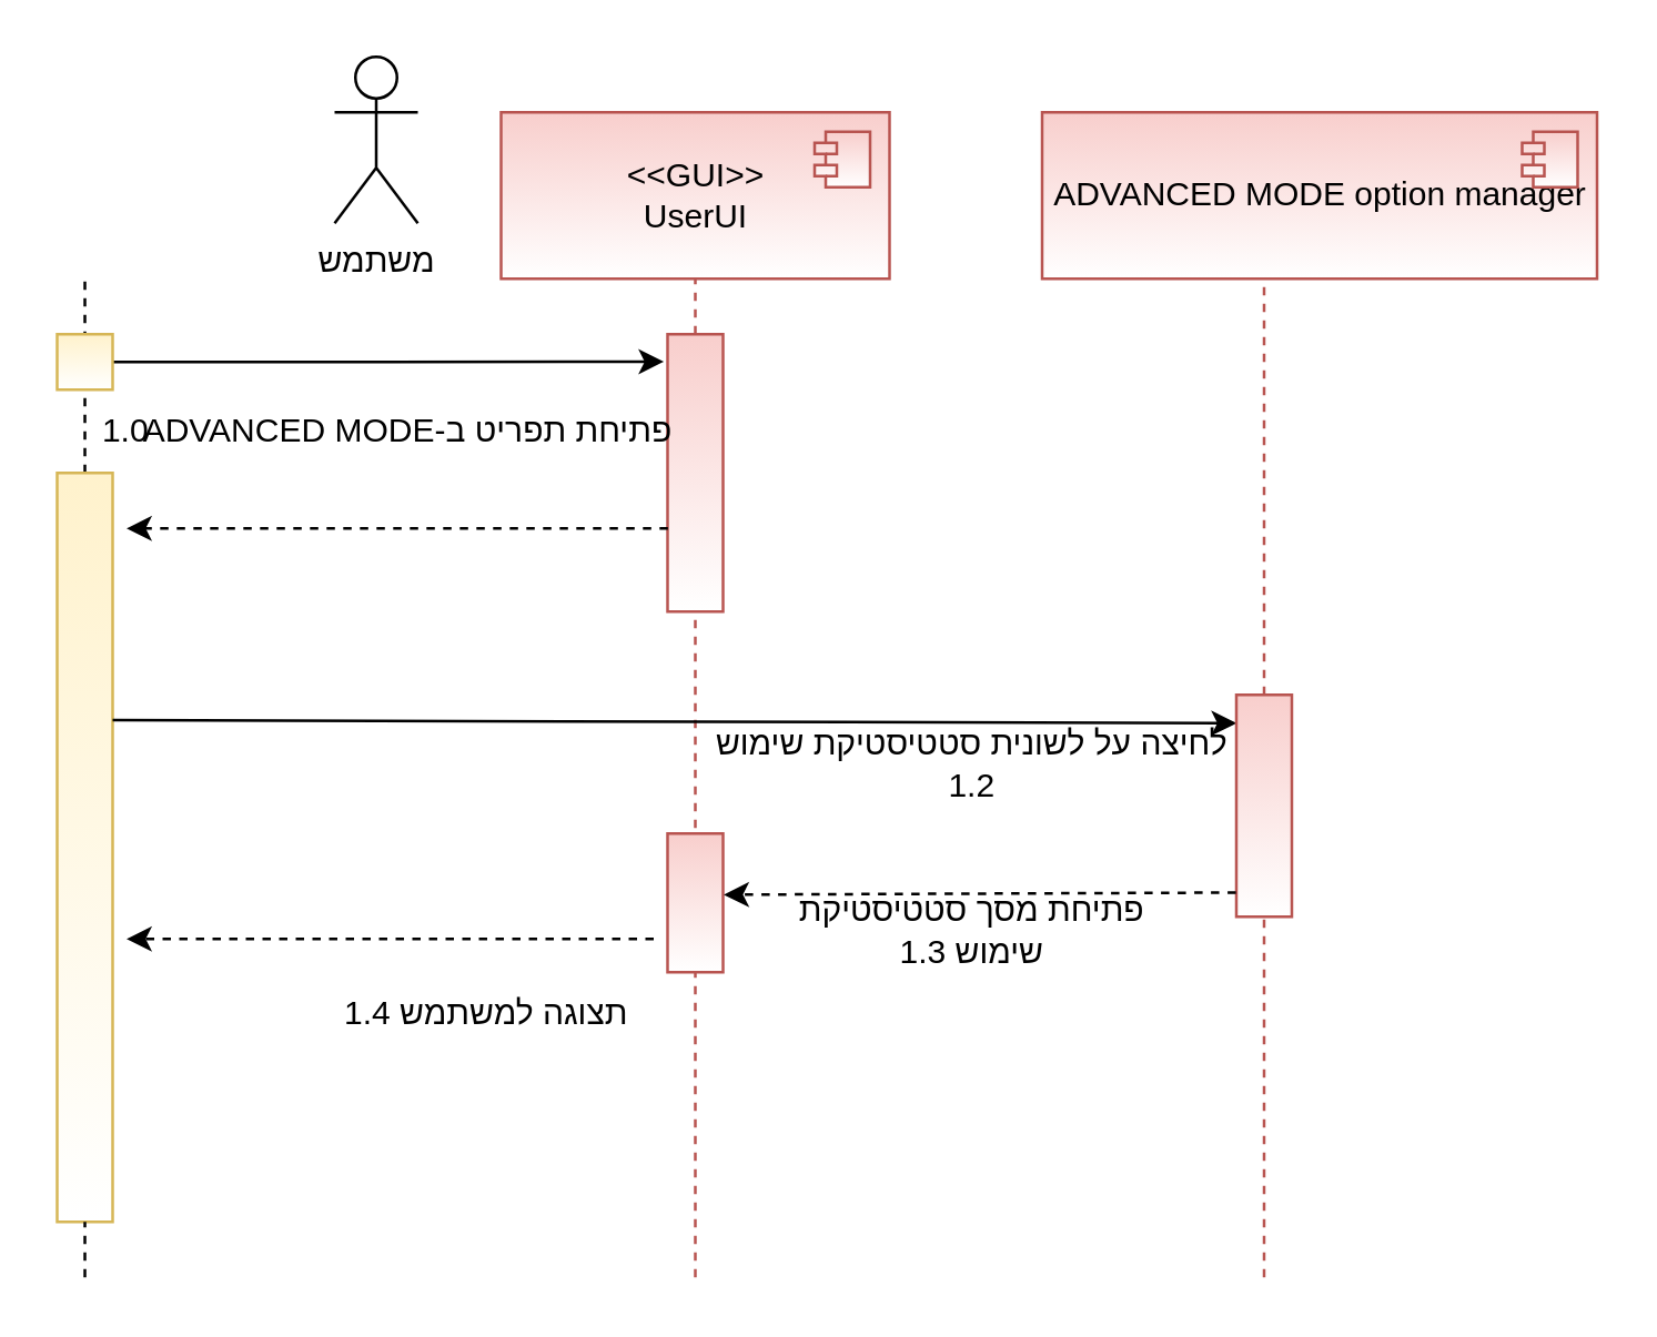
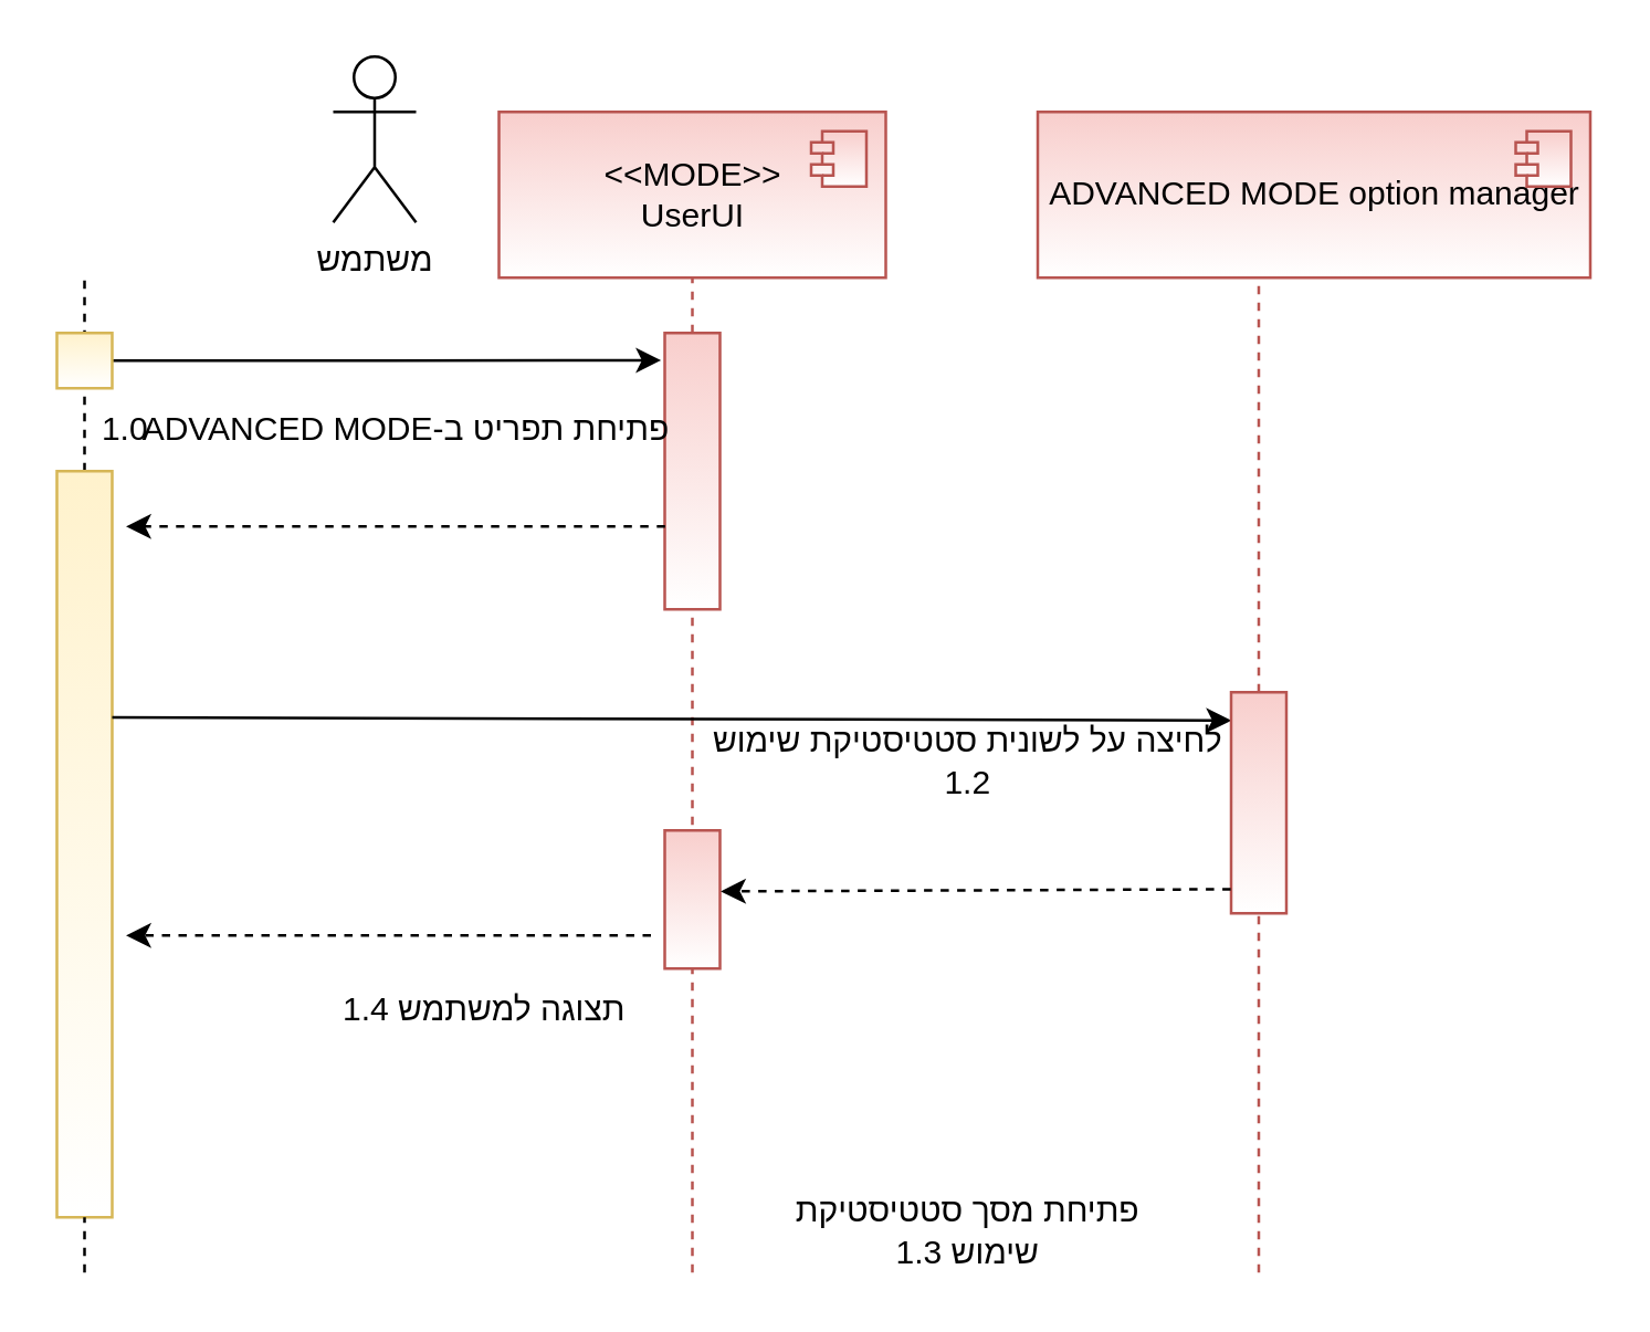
  <mxCell id="0" />
  <mxCell id="1" parent="0" />
  <mxCell id="2" value="משתמש" style="shape=umlActor;verticalLabelPosition=bottom;verticalAlign=top;html=1;outlineConnect=0;gradientColor=#ffffff;" parent="1" vertex="1"><mxGeometry x="120" y="20" width="30" height="60" as="geometry" /></mxCell>
  <mxCell id="3" value="" style="endArrow=none;dashed=1;html=1;rounded=0;startArrow=none;" parent="1" source="11" edge="1"><mxGeometry width="50" height="50" relative="1" as="geometry"><mxPoint x="30" y="480" as="sourcePoint" /><mxPoint x="30" y="100" as="targetPoint" /></mxGeometry></mxCell>
  <mxCell id="4" value="" style="endArrow=none;dashed=1;html=1;rounded=0;entryX=0.5;entryY=1;entryDx=0;entryDy=0;fillColor=#f8cecc;strokeColor=#b85450;startArrow=none;" parent="1" source="8" edge="1"><mxGeometry width="50" height="50" relative="1" as="geometry"><mxPoint x="250" y="490" as="sourcePoint" /><mxPoint x="250" y="100" as="targetPoint" /></mxGeometry></mxCell>
  <mxCell id="5" value="" style="endArrow=none;dashed=1;html=1;rounded=0;entryX=0.5;entryY=1;entryDx=0;entryDy=0;fillColor=#f8cecc;strokeColor=#b85450;startArrow=none;" parent="1" source="18" edge="1"><mxGeometry width="50" height="50" relative="1" as="geometry"><mxPoint x="450" y="500" as="sourcePoint" /><mxPoint x="455" y="100" as="targetPoint" /></mxGeometry></mxCell>
  <mxCell id="6" style="edgeStyle=orthogonalEdgeStyle;rounded=0;orthogonalLoop=1;jettySize=auto;html=1;entryX=-0.067;entryY=0.099;entryDx=0;entryDy=0;entryPerimeter=0;" parent="1" source="7" target="8" edge="1"><mxGeometry relative="1" as="geometry"><mxPoint x="175" y="134" as="targetPoint" /></mxGeometry></mxCell>
  <mxCell id="7" value="" style="rounded=0;whiteSpace=wrap;html=1;fillColor=#fff2cc;strokeColor=#d6b656;gradientColor=#ffffff;" parent="1" vertex="1"><mxGeometry x="20" y="120" width="20" height="20" as="geometry" /></mxCell>
  <mxCell id="8" value="" style="rounded=0;whiteSpace=wrap;html=1;fillColor=#f8cecc;strokeColor=#b85450;gradientColor=#ffffff;" parent="1" vertex="1"><mxGeometry x="240" y="120" width="20" height="100" as="geometry" /></mxCell>
  <mxCell id="9" value="" style="endArrow=none;dashed=1;html=1;rounded=0;entryX=0.5;entryY=1;entryDx=0;entryDy=0;fillColor=#f8cecc;strokeColor=#b85450;" parent="1" target="8" edge="1"><mxGeometry width="50" height="50" relative="1" as="geometry"><mxPoint x="250" y="460" as="sourcePoint" /><mxPoint x="250" y="100" as="targetPoint" /></mxGeometry></mxCell>
  <mxCell id="10" value="פתיחת תפריט ב-ADVANCED MODE&amp;nbsp;" style="text;html=1;strokeColor=none;fillColor=none;align=center;verticalAlign=middle;whiteSpace=wrap;rounded=0;textDirection=rtl;" parent="1" vertex="1"><mxGeometry x="45" y="140" width="200" height="30" as="geometry" /></mxCell>
  <mxCell id="11" value="" style="rounded=0;whiteSpace=wrap;html=1;fillColor=#fff2cc;strokeColor=#d6b656;gradientColor=#ffffff;" parent="1" vertex="1"><mxGeometry x="20" y="170" width="20" height="270" as="geometry" /></mxCell>
  <mxCell id="12" value="" style="endArrow=none;dashed=1;html=1;rounded=0;" parent="1" target="11" edge="1"><mxGeometry width="50" height="50" relative="1" as="geometry"><mxPoint x="30" y="460" as="sourcePoint" /><mxPoint x="30" y="100" as="targetPoint" /></mxGeometry></mxCell>
  <mxCell id="13" value="" style="endArrow=classic;html=1;rounded=0;exitX=0.006;exitY=0.7;exitDx=0;exitDy=0;exitPerimeter=0;dashed=1;" parent="1" source="8" edge="1"><mxGeometry width="50" height="50" relative="1" as="geometry"><mxPoint x="225" y="189" as="sourcePoint" /><mxPoint x="45" y="190" as="targetPoint" /></mxGeometry></mxCell>
  <mxCell id="14" value="" style="endArrow=classic;html=1;rounded=0;entryX=0.004;entryY=0.128;entryDx=0;entryDy=0;entryPerimeter=0;exitX=1;exitY=0.33;exitDx=0;exitDy=0;exitPerimeter=0;" parent="1" source="11" target="18" edge="1"><mxGeometry width="50" height="50" relative="1" as="geometry"><mxPoint x="100" y="279" as="sourcePoint" /><mxPoint x="440" y="263" as="targetPoint" /></mxGeometry></mxCell>
  <mxCell id="15" value="לחיצה על לשונית סטטיסטיקת שימוש 1.2" style="text;html=1;strokeColor=none;fillColor=none;align=center;verticalAlign=middle;whiteSpace=wrap;rounded=0;textDirection=rtl;" parent="1" vertex="1"><mxGeometry x="250" y="260" width="200" height="30" as="geometry" /></mxCell>
- <mxCell id="16" value="&lt;span&gt;&amp;lt;&amp;lt;GUI&amp;gt;&amp;gt;&lt;/span&gt;&lt;br&gt;&lt;span&gt;UserUI&lt;/span&gt;" style="html=1;dropTarget=0;fillColor=#f8cecc;strokeColor=#b85450;gradientColor=#ffffff;" parent="1" vertex="1"><mxGeometry x="180" y="40" width="140" height="60" as="geometry" /></mxCell>
+ <mxCell id="16" value="&lt;span&gt;&amp;lt;&amp;lt;MODE&amp;gt;&amp;gt;&lt;/span&gt;&lt;br&gt;&lt;span&gt;UserUI&lt;/span&gt;" style="html=1;dropTarget=0;fillColor=#f8cecc;strokeColor=#b85450;gradientColor=#ffffff;" parent="1" vertex="1"><mxGeometry x="180" y="40" width="140" height="60" as="geometry" /></mxCell>
  <mxCell id="17" value="" style="shape=module;jettyWidth=8;jettyHeight=4;fillColor=#f8cecc;strokeColor=#b85450;gradientColor=#ffffff;" parent="16" vertex="1"><mxGeometry x="1" width="20" height="20" relative="1" as="geometry"><mxPoint x="-27" y="7" as="offset" /></mxGeometry></mxCell>
  <mxCell id="18" value="" style="rounded=0;whiteSpace=wrap;html=1;fillColor=#f8cecc;strokeColor=#b85450;gradientColor=#ffffff;" parent="1" vertex="1"><mxGeometry x="445" y="250" width="20" height="80" as="geometry" /></mxCell>
  <mxCell id="19" value="" style="endArrow=none;dashed=1;html=1;rounded=0;entryX=0.5;entryY=1;entryDx=0;entryDy=0;fillColor=#f8cecc;strokeColor=#b85450;" parent="1" target="18" edge="1"><mxGeometry width="50" height="50" relative="1" as="geometry"><mxPoint x="455" y="460" as="sourcePoint" /><mxPoint x="450" y="140" as="targetPoint" /></mxGeometry></mxCell>
- <mxCell id="20" value="פתיחת מסך סטטיסטיקת שימוש&amp;nbsp;1.3" style="text;html=1;strokeColor=none;fillColor=none;align=center;verticalAlign=middle;whiteSpace=wrap;rounded=0;textDirection=rtl;" parent="1" vertex="1"><mxGeometry x="260" y="320" width="180" height="30" as="geometry" /></mxCell>
+ <mxCell id="20" value="פתיחת מסך סטטיסטיקת שימוש&amp;nbsp;1.3" style="text;html=1;strokeColor=none;fillColor=none;align=center;verticalAlign=middle;whiteSpace=wrap;rounded=0;textDirection=rtl;" parent="1" vertex="1"><mxGeometry x="260" y="430" width="180" height="30" as="geometry" /></mxCell>
  <mxCell id="21" value="" style="rounded=0;whiteSpace=wrap;html=1;fillColor=#f8cecc;strokeColor=#b85450;gradientColor=#ffffff;" parent="1" vertex="1"><mxGeometry x="240" y="300" width="20" height="50" as="geometry" /></mxCell>
  <mxCell id="22" value="תצוגה למשתמש 1.4" style="text;html=1;strokeColor=none;fillColor=none;align=center;verticalAlign=middle;whiteSpace=wrap;rounded=0;textDirection=rtl;" parent="1" vertex="1"><mxGeometry x="120" y="350" width="110" height="30" as="geometry" /></mxCell>
  <mxCell id="23" value="1.0" style="text;html=1;strokeColor=none;fillColor=none;align=center;verticalAlign=middle;whiteSpace=wrap;rounded=0;" parent="1" vertex="1"><mxGeometry x="35" y="140" width="20" height="30" as="geometry" /></mxCell>
  <mxCell id="24" value="" style="endArrow=classic;html=1;rounded=0;exitX=-0.008;exitY=0.891;exitDx=0;exitDy=0;entryX=1.013;entryY=0.441;entryDx=0;entryDy=0;exitPerimeter=0;entryPerimeter=0;dashed=1;" parent="1" source="18" target="21" edge="1"><mxGeometry width="50" height="50" relative="1" as="geometry"><mxPoint x="645" y="362.5" as="sourcePoint" /><mxPoint x="385" y="240" as="targetPoint" /></mxGeometry></mxCell>
  <mxCell id="25" value="" style="endArrow=classic;html=1;rounded=0;dashed=1;" parent="1" edge="1"><mxGeometry width="50" height="50" relative="1" as="geometry"><mxPoint x="235" y="338" as="sourcePoint" /><mxPoint x="45" y="338" as="targetPoint" /></mxGeometry></mxCell>
  <mxCell id="26" value="&lt;span&gt;ADVANCED MODE option manager&lt;/span&gt;" style="html=1;dropTarget=0;fillColor=#f8cecc;strokeColor=#b85450;gradientColor=#ffffff;" parent="1" vertex="1"><mxGeometry x="375" y="40" width="200" height="60" as="geometry" /></mxCell>
  <mxCell id="27" value="" style="shape=module;jettyWidth=8;jettyHeight=4;fillColor=#f8cecc;strokeColor=#b85450;gradientColor=#ffffff;" parent="26" vertex="1"><mxGeometry x="1" width="20" height="20" relative="1" as="geometry"><mxPoint x="-27" y="7" as="offset" /></mxGeometry></mxCell>
